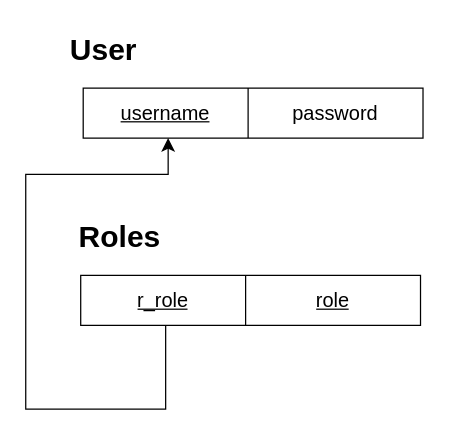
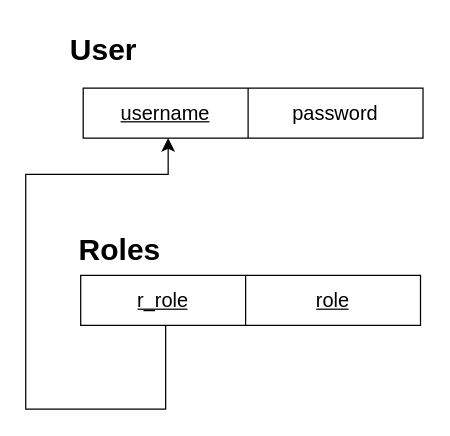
  <mxCell id="0" />
  <mxCell id="1" parent="0" />
  <mxCell id="2" value="" style="shape=table;startSize=0;container=1;collapsible=0;childLayout=tableLayout;fontSize=16;" parent="1" vertex="1"><mxGeometry x="66" y="70" width="272" height="40" as="geometry" /></mxCell>
  <mxCell id="3" value="" style="shape=tableRow;horizontal=0;startSize=0;swimlaneHead=0;swimlaneBody=0;strokeColor=inherit;top=0;left=0;bottom=0;right=0;collapsible=0;dropTarget=0;fillColor=none;points=[[0,0.5],[1,0.5]];portConstraint=eastwest;fontSize=16;" parent="2" vertex="1"><mxGeometry width="272" height="40" as="geometry" /></mxCell>
  <mxCell id="4" value="&lt;u&gt;username&lt;/u&gt;" style="shape=partialRectangle;html=1;whiteSpace=wrap;connectable=0;strokeColor=inherit;overflow=hidden;fillColor=none;top=0;left=0;bottom=0;right=0;pointerEvents=1;fontSize=16;" parent="3" vertex="1"><mxGeometry width="132" height="40" as="geometry"><mxRectangle width="132" height="40" as="alternateBounds" /></mxGeometry></mxCell>
  <mxCell id="5" value="password" style="shape=partialRectangle;html=1;whiteSpace=wrap;connectable=0;strokeColor=inherit;overflow=hidden;fillColor=none;top=0;left=0;bottom=0;right=0;pointerEvents=1;fontSize=16;" parent="3" vertex="1"><mxGeometry x="132" width="140" height="40" as="geometry"><mxRectangle width="140" height="40" as="alternateBounds" /></mxGeometry></mxCell>
  <mxCell id="6" value="User" style="text;strokeColor=none;fillColor=none;html=1;fontSize=24;fontStyle=1;verticalAlign=middle;align=center;" parent="1" vertex="1"><mxGeometry x="56" y="20" width="51" height="40" as="geometry" /></mxCell>
  <mxCell id="7" value="" style="shape=table;startSize=0;container=1;collapsible=0;childLayout=tableLayout;fontSize=16;" parent="1" vertex="1"><mxGeometry x="64" y="220" width="272" height="40" as="geometry" /></mxCell>
  <mxCell id="8" value="" style="shape=tableRow;horizontal=0;startSize=0;swimlaneHead=0;swimlaneBody=0;strokeColor=inherit;top=0;left=0;bottom=0;right=0;collapsible=0;dropTarget=0;fillColor=none;points=[[0,0.5],[1,0.5]];portConstraint=eastwest;fontSize=16;" parent="7" vertex="1"><mxGeometry width="272" height="40" as="geometry" /></mxCell>
  <mxCell id="9" value="&lt;u&gt;r_role&lt;/u&gt;" style="shape=partialRectangle;html=1;whiteSpace=wrap;connectable=0;strokeColor=inherit;overflow=hidden;fillColor=none;top=0;left=0;bottom=0;right=0;pointerEvents=1;fontSize=16;" parent="8" vertex="1"><mxGeometry width="132" height="40" as="geometry"><mxRectangle width="132" height="40" as="alternateBounds" /></mxGeometry></mxCell>
  <mxCell id="10" value="&lt;u&gt;role&lt;/u&gt;" style="shape=partialRectangle;html=1;whiteSpace=wrap;connectable=0;strokeColor=inherit;overflow=hidden;fillColor=none;top=0;left=0;bottom=0;right=0;pointerEvents=1;fontSize=16;" parent="8" vertex="1"><mxGeometry x="132" width="140" height="40" as="geometry"><mxRectangle width="140" height="40" as="alternateBounds" /></mxGeometry></mxCell>
- <mxCell id="11" value="Roles" style="text;strokeColor=none;fillColor=none;html=1;fontSize=24;fontStyle=1;verticalAlign=middle;align=center;" parent="1" vertex="1"><mxGeometry x="64" y="170" width="62" height="40" as="geometry" /></mxCell>
+ <mxCell id="11" value="Roles" style="text;strokeColor=none;fillColor=none;html=1;fontSize=24;fontStyle=1;verticalAlign=middle;align=center;" parent="1" vertex="1"><mxGeometry x="64" y="180" width="62" height="40" as="geometry" /></mxCell>
  <mxCell id="12" value="" style="edgeStyle=segmentEdgeStyle;endArrow=classic;html=1;curved=0;rounded=0;endSize=8;startSize=8;exitX=0.25;exitY=1;exitDx=0;exitDy=0;" parent="1" source="7" edge="1"><mxGeometry width="50" height="50" relative="1" as="geometry"><mxPoint x="-28" y="148" as="sourcePoint" /><mxPoint x="134" y="110" as="targetPoint" /><Array as="points"><mxPoint x="132" y="327" /><mxPoint x="20" y="327" /><mxPoint x="20" y="139" /><mxPoint x="134" y="139" /></Array></mxGeometry></mxCell>
